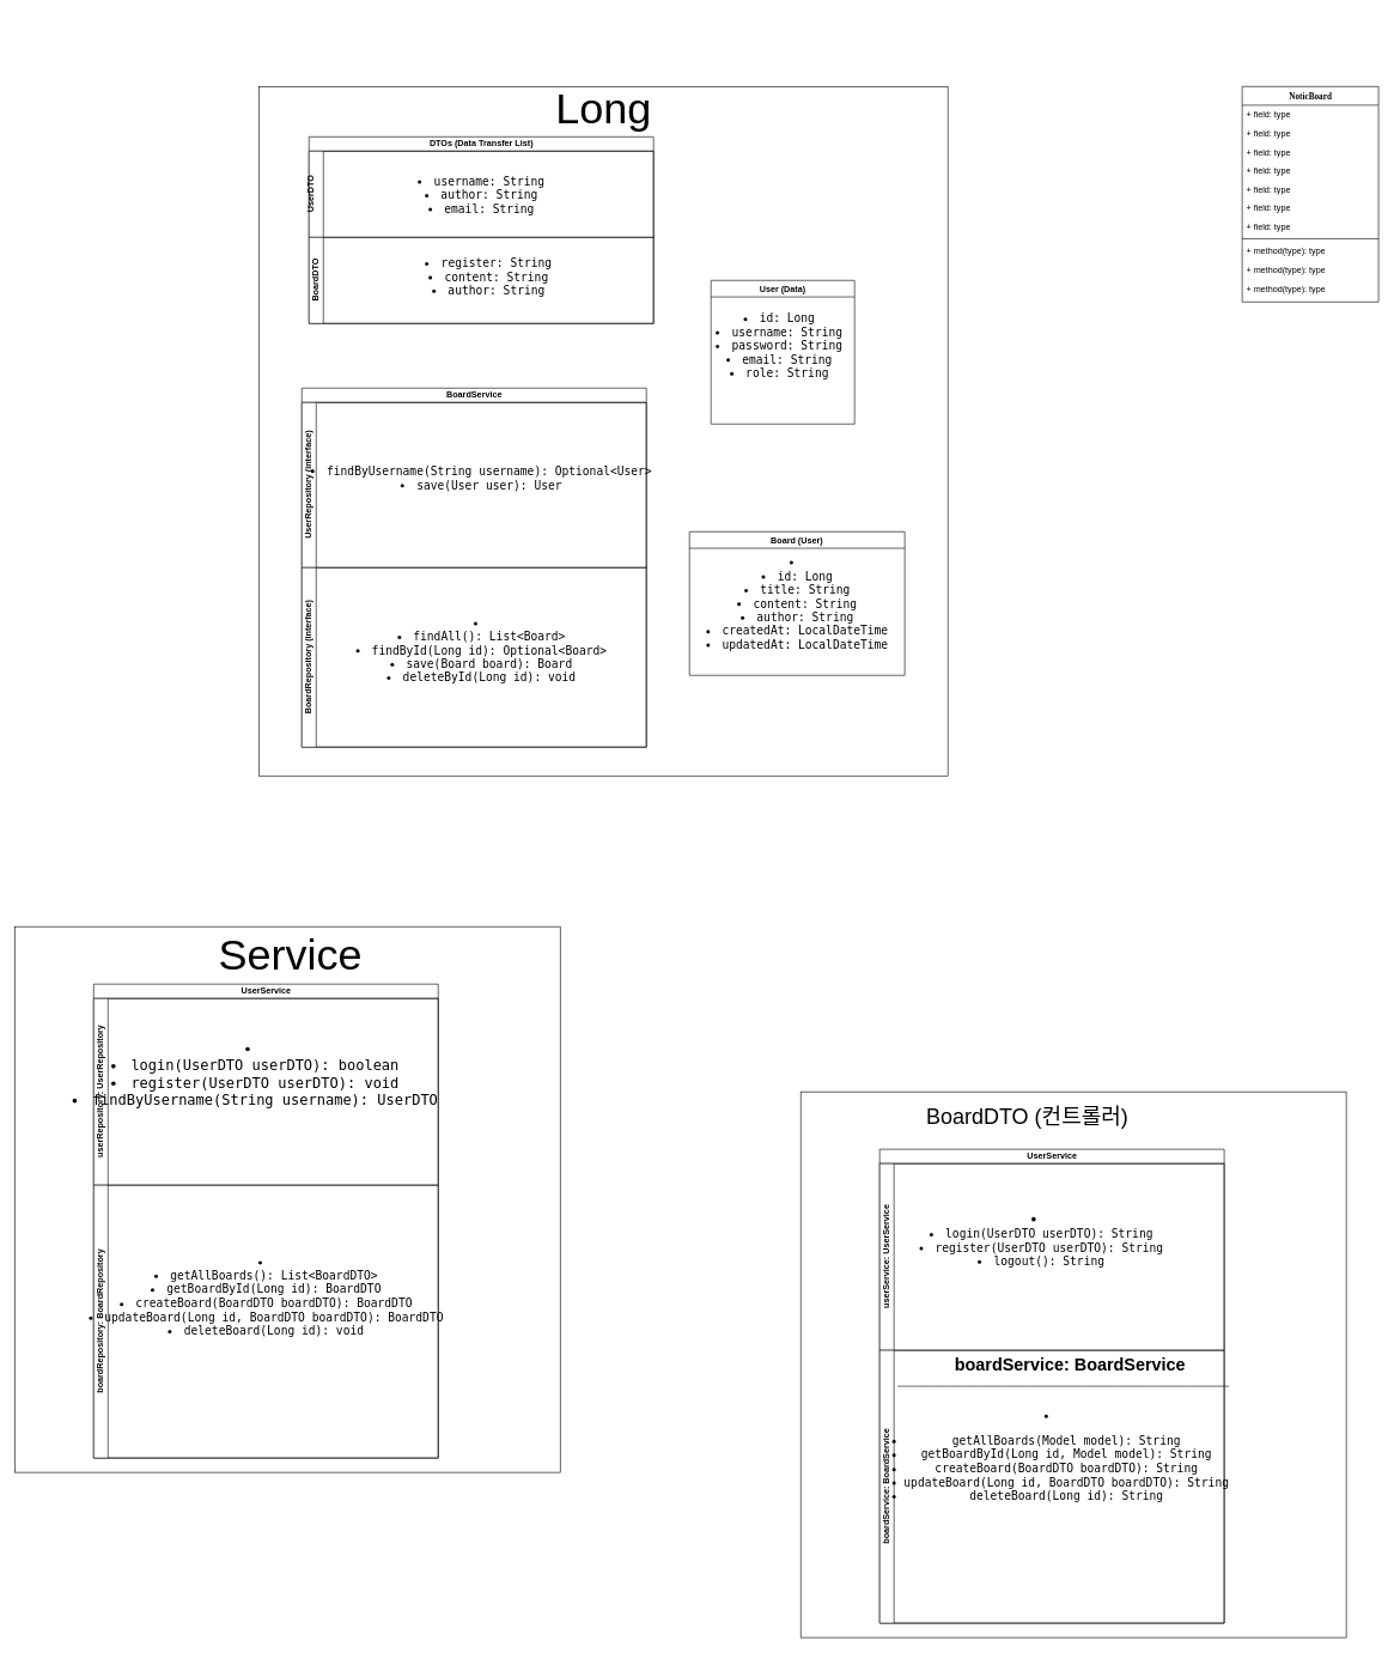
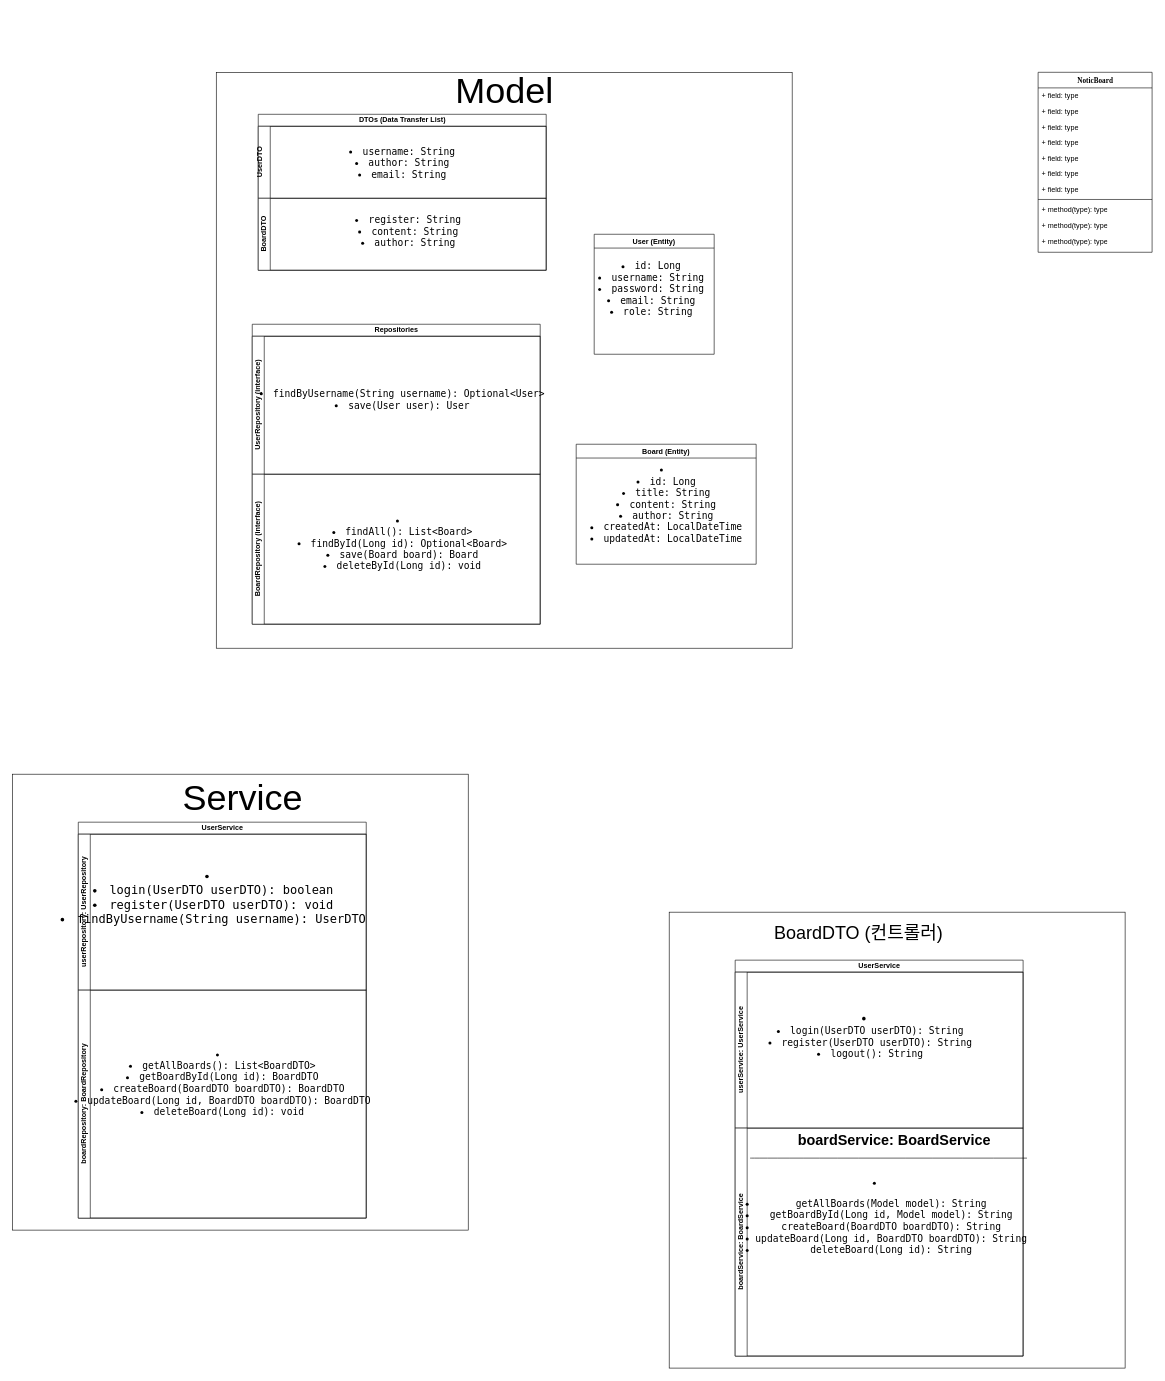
  <mxCell id="0" />
  <mxCell id="1" parent="0" />
  <mxCell id="2" value="NoticBoard" style="swimlane;html=1;fontStyle=1;align=center;verticalAlign=top;childLayout=stackLayout;horizontal=1;startSize=26;horizontalStack=0;resizeParent=1;resizeLast=0;collapsible=1;marginBottom=0;swimlaneFillColor=#ffffff;rounded=0;shadow=0;comic=0;labelBackgroundColor=none;strokeWidth=1;fillColor=none;fontFamily=Verdana;fontSize=12" parent="1" vertex="1"><mxGeometry x="1730" y="120" width="190" height="300" as="geometry" /></mxCell>
  <mxCell id="3" value="+ field: type" style="text;html=1;strokeColor=none;fillColor=none;align=left;verticalAlign=top;spacingLeft=4;spacingRight=4;whiteSpace=wrap;overflow=hidden;rotatable=0;points=[[0,0.5],[1,0.5]];portConstraint=eastwest;" parent="2" vertex="1"><mxGeometry y="26" width="190" height="26" as="geometry" /></mxCell>
  <mxCell id="4" value="+ field: type" style="text;html=1;strokeColor=none;fillColor=none;align=left;verticalAlign=top;spacingLeft=4;spacingRight=4;whiteSpace=wrap;overflow=hidden;rotatable=0;points=[[0,0.5],[1,0.5]];portConstraint=eastwest;" parent="2" vertex="1"><mxGeometry y="52" width="190" height="26" as="geometry" /></mxCell>
  <mxCell id="5" value="+ field: type" style="text;html=1;strokeColor=none;fillColor=none;align=left;verticalAlign=top;spacingLeft=4;spacingRight=4;whiteSpace=wrap;overflow=hidden;rotatable=0;points=[[0,0.5],[1,0.5]];portConstraint=eastwest;" parent="2" vertex="1"><mxGeometry y="78" width="190" height="26" as="geometry" /></mxCell>
  <mxCell id="6" value="+ field: type" style="text;html=1;strokeColor=none;fillColor=none;align=left;verticalAlign=top;spacingLeft=4;spacingRight=4;whiteSpace=wrap;overflow=hidden;rotatable=0;points=[[0,0.5],[1,0.5]];portConstraint=eastwest;" parent="2" vertex="1"><mxGeometry y="104" width="190" height="26" as="geometry" /></mxCell>
  <mxCell id="7" value="+ field: type" style="text;html=1;strokeColor=none;fillColor=none;align=left;verticalAlign=top;spacingLeft=4;spacingRight=4;whiteSpace=wrap;overflow=hidden;rotatable=0;points=[[0,0.5],[1,0.5]];portConstraint=eastwest;" parent="2" vertex="1"><mxGeometry y="130" width="190" height="26" as="geometry" /></mxCell>
  <mxCell id="8" value="+ field: type" style="text;html=1;strokeColor=none;fillColor=none;align=left;verticalAlign=top;spacingLeft=4;spacingRight=4;whiteSpace=wrap;overflow=hidden;rotatable=0;points=[[0,0.5],[1,0.5]];portConstraint=eastwest;" parent="2" vertex="1"><mxGeometry y="156" width="190" height="26" as="geometry" /></mxCell>
  <mxCell id="9" value="+ field: type" style="text;html=1;strokeColor=none;fillColor=none;align=left;verticalAlign=top;spacingLeft=4;spacingRight=4;whiteSpace=wrap;overflow=hidden;rotatable=0;points=[[0,0.5],[1,0.5]];portConstraint=eastwest;" parent="2" vertex="1"><mxGeometry y="182" width="190" height="26" as="geometry" /></mxCell>
  <mxCell id="10" value="" style="line;html=1;strokeWidth=1;fillColor=none;align=left;verticalAlign=middle;spacingTop=-1;spacingLeft=3;spacingRight=3;rotatable=0;labelPosition=right;points=[];portConstraint=eastwest;" parent="2" vertex="1"><mxGeometry y="208" width="190" height="8" as="geometry" /></mxCell>
  <mxCell id="11" value="+ method(type): type" style="text;html=1;strokeColor=none;fillColor=none;align=left;verticalAlign=top;spacingLeft=4;spacingRight=4;whiteSpace=wrap;overflow=hidden;rotatable=0;points=[[0,0.5],[1,0.5]];portConstraint=eastwest;" parent="2" vertex="1"><mxGeometry y="216" width="190" height="26" as="geometry" /></mxCell>
  <mxCell id="12" value="+ method(type): type" style="text;html=1;strokeColor=none;fillColor=none;align=left;verticalAlign=top;spacingLeft=4;spacingRight=4;whiteSpace=wrap;overflow=hidden;rotatable=0;points=[[0,0.5],[1,0.5]];portConstraint=eastwest;" parent="2" vertex="1"><mxGeometry y="242" width="190" height="26" as="geometry" /></mxCell>
  <mxCell id="13" value="+ method(type): type" style="text;html=1;strokeColor=none;fillColor=none;align=left;verticalAlign=top;spacingLeft=4;spacingRight=4;whiteSpace=wrap;overflow=hidden;rotatable=0;points=[[0,0.5],[1,0.5]];portConstraint=eastwest;" parent="2" vertex="1"><mxGeometry y="268" width="190" height="26" as="geometry" /></mxCell>
  <mxCell id="14" value="" style="group" vertex="1" connectable="0" parent="1"><mxGeometry x="360" y="120" width="960" height="960" as="geometry" /></mxCell>
  <mxCell id="15" value="" style="whiteSpace=wrap;html=1;aspect=fixed;" vertex="1" parent="14"><mxGeometry width="960" height="960" as="geometry" /></mxCell>
- <mxCell id="16" value="User (Data)" style="swimlane;" vertex="1" parent="14"><mxGeometry x="630" y="270" width="200" height="200" as="geometry" /></mxCell>
+ <mxCell id="16" value="User (Entity)" style="swimlane;" vertex="1" parent="14"><mxGeometry x="630" y="270" width="200" height="200" as="geometry" /></mxCell>
  <mxCell id="17" value="&lt;li&gt;&lt;code&gt;id: Long&lt;/code&gt;&lt;/li&gt;&lt;li&gt;&lt;code&gt;username: String&lt;/code&gt;&lt;/li&gt;&lt;li&gt;&lt;code&gt;password: String&lt;/code&gt;&lt;/li&gt;&lt;li&gt;&lt;code&gt;email: String&lt;/code&gt;&lt;/li&gt;&lt;li&gt;&lt;code&gt;role: String&lt;/code&gt;&lt;/li&gt;" style="text;html=1;align=center;verticalAlign=middle;resizable=0;points=[];autosize=1;strokeColor=none;fillColor=none;fontSize=16;" vertex="1" parent="16"><mxGeometry x="10" y="36" width="170" height="110" as="geometry" /></mxCell>
- <mxCell id="18" value="Board (User)" style="swimlane;" vertex="1" parent="14"><mxGeometry x="600" y="620" width="300" height="200" as="geometry" /></mxCell>
+ <mxCell id="18" value="Board (Entity)" style="swimlane;" vertex="1" parent="14"><mxGeometry x="600" y="620" width="300" height="200" as="geometry" /></mxCell>
  <mxCell id="19" value="&lt;li&gt;&lt;/li&gt;&lt;li&gt;&lt;code&gt;id: Long&lt;/code&gt;&lt;/li&gt;&lt;li&gt;&lt;code&gt;title: String&lt;/code&gt;&lt;/li&gt;&lt;li&gt;&lt;code&gt;content: String&lt;/code&gt;&lt;/li&gt;&lt;li&gt;&lt;code&gt;author: String&lt;/code&gt;&lt;/li&gt;&lt;li&gt;&lt;code&gt;createdAt: LocalDateTime&lt;/code&gt;&lt;/li&gt;&lt;li&gt;&lt;code&gt;updatedAt: LocalDateTime&lt;/code&gt;&lt;/li&gt;" style="text;html=1;align=center;verticalAlign=middle;resizable=0;points=[];autosize=1;strokeColor=none;fillColor=none;fontSize=16;" vertex="1" parent="18"><mxGeometry x="30" y="25" width="240" height="150" as="geometry" /></mxCell>
  <mxCell id="20" value="&lt;strong&gt;DTOs&lt;/strong&gt; (Data Transfer List)" style="swimlane;childLayout=stackLayout;resizeParent=1;resizeParentMax=0;horizontal=1;startSize=20;horizontalStack=0;html=1;" vertex="1" parent="14"><mxGeometry x="70" y="70" width="480" height="260" as="geometry" /></mxCell>
  <mxCell id="21" value="&#10;UserDTO&#10;&#10;" style="swimlane;startSize=20;horizontal=0;html=1;" vertex="1" parent="20"><mxGeometry y="20" width="480" height="120" as="geometry" /></mxCell>
  <mxCell id="22" value="&lt;li&gt;&lt;code&gt;username: String&lt;/code&gt;&lt;/li&gt;&lt;li&gt;&lt;code&gt;author: String&lt;/code&gt;&lt;/li&gt;&lt;li&gt;&lt;code&gt;email: String&lt;/code&gt;&lt;/li&gt;" style="text;html=1;align=center;verticalAlign=middle;resizable=0;points=[];autosize=1;strokeColor=none;fillColor=none;fontSize=16;" vertex="1" parent="21"><mxGeometry x="155" y="26" width="170" height="70" as="geometry" /></mxCell>
  <mxCell id="23" value="BoardDTO" style="swimlane;startSize=20;horizontal=0;html=1;" vertex="1" parent="20"><mxGeometry y="140" width="480" height="120" as="geometry" /></mxCell>
  <mxCell id="24" value="&lt;li&gt;&lt;code&gt;register: String&lt;/code&gt;&lt;/li&gt;&lt;li&gt;&lt;code&gt;content: String&lt;/code&gt;&lt;/li&gt;&lt;li&gt;&lt;code&gt;author: String&lt;/code&gt;&lt;/li&gt;" style="text;html=1;align=center;verticalAlign=middle;resizable=0;points=[];autosize=1;strokeColor=none;fillColor=none;fontSize=16;" vertex="1" parent="23"><mxGeometry x="170" y="20" width="160" height="70" as="geometry" /></mxCell>
- <mxCell id="25" value="BoardService" style="swimlane;childLayout=stackLayout;resizeParent=1;resizeParentMax=0;horizontal=1;startSize=20;horizontalStack=0;html=1;" vertex="1" parent="14"><mxGeometry x="60" y="420" width="480" height="500" as="geometry" /></mxCell>
+ <mxCell id="25" value="Repositories" style="swimlane;childLayout=stackLayout;resizeParent=1;resizeParentMax=0;horizontal=1;startSize=20;horizontalStack=0;html=1;" vertex="1" parent="14"><mxGeometry x="60" y="420" width="480" height="500" as="geometry" /></mxCell>
  <mxCell id="26" value="&lt;strong&gt;UserRepository&lt;/strong&gt; (interface)" style="swimlane;startSize=20;horizontal=0;html=1;" vertex="1" parent="25"><mxGeometry y="20" width="480" height="230" as="geometry" /></mxCell>
  <mxCell id="27" value="&lt;li&gt;&lt;code&gt;findByUsername(String username): Optional&amp;lt;User&amp;gt;&lt;/code&gt;&lt;/li&gt;&lt;li&gt;&lt;code&gt;save(User user): User&lt;/code&gt;&lt;/li&gt;" style="text;html=1;align=center;verticalAlign=middle;resizable=0;points=[];autosize=1;strokeColor=none;fillColor=none;fontSize=16;" vertex="1" parent="26"><mxGeometry x="40" y="80" width="420" height="50" as="geometry" /></mxCell>
  <mxCell id="28" value="&lt;strong&gt;BoardRepository&lt;/strong&gt; (interface)" style="swimlane;startSize=20;horizontal=0;html=1;" vertex="1" parent="25"><mxGeometry y="250" width="480" height="250" as="geometry" /></mxCell>
  <mxCell id="29" value="&lt;li&gt;&lt;/li&gt;&lt;li&gt;&lt;code&gt;findAll(): List&amp;lt;Board&amp;gt;&lt;/code&gt;&lt;/li&gt;&lt;li&gt;&lt;code&gt;findById(Long id): Optional&amp;lt;Board&amp;gt;&lt;/code&gt;&lt;/li&gt;&lt;li&gt;&lt;code&gt;save(Board board): Board&lt;/code&gt;&lt;/li&gt;&lt;li&gt;&lt;code&gt;deleteById(Long id): void&lt;/code&gt;&lt;/li&gt;" style="text;html=1;align=center;verticalAlign=middle;resizable=0;points=[];autosize=1;strokeColor=none;fillColor=none;fontSize=16;" vertex="1" parent="28"><mxGeometry x="90" y="60" width="320" height="110" as="geometry" /></mxCell>
- <mxCell id="30" value="&lt;font style=&quot;font-size: 60px;&quot;&gt;Long&lt;/font&gt;" style="text;html=1;align=center;verticalAlign=middle;whiteSpace=wrap;rounded=0;fontSize=16;" vertex="1" parent="14"><mxGeometry x="297.5" y="-100" width="365" height="260" as="geometry" /></mxCell>
+ <mxCell id="30" value="&lt;font style=&quot;font-size: 60px;&quot;&gt;Model&lt;/font&gt;" style="text;html=1;align=center;verticalAlign=middle;whiteSpace=wrap;rounded=0;fontSize=16;" vertex="1" parent="14"><mxGeometry x="297.5" y="-100" width="365" height="260" as="geometry" /></mxCell>
  <mxCell id="31" value="" style="group" vertex="1" connectable="0" parent="1"><mxGeometry x="20" y="1290" width="760" height="760" as="geometry" /></mxCell>
  <mxCell id="32" value="" style="whiteSpace=wrap;html=1;aspect=fixed;" vertex="1" parent="31"><mxGeometry width="760" height="760" as="geometry" /></mxCell>
  <mxCell id="33" value="&lt;strong&gt;UserService&lt;/strong&gt;" style="swimlane;childLayout=stackLayout;resizeParent=1;resizeParentMax=0;horizontal=1;startSize=20;horizontalStack=0;html=1;" vertex="1" parent="31"><mxGeometry x="110" y="80" width="480" height="660" as="geometry" /></mxCell>
  <mxCell id="34" value="userRepository: UserRepository" style="swimlane;startSize=20;horizontal=0;html=1;" vertex="1" parent="33"><mxGeometry y="20" width="480" height="260" as="geometry" /></mxCell>
  <mxCell id="35" value="&lt;li style=&quot;font-size: 20px;&quot;&gt;&lt;/li&gt;&lt;li style=&quot;font-size: 20px;&quot;&gt;&lt;code&gt;&lt;font style=&quot;font-size: 20px;&quot;&gt;login(UserDTO userDTO): boolean&lt;/font&gt;&lt;/code&gt;&lt;/li&gt;&lt;li style=&quot;font-size: 20px;&quot;&gt;&lt;code&gt;&lt;font style=&quot;font-size: 20px;&quot;&gt;register(UserDTO userDTO): void&lt;/font&gt;&lt;/code&gt;&lt;/li&gt;&lt;li style=&quot;font-size: 20px;&quot;&gt;&lt;code&gt;&lt;font style=&quot;font-size: 20px;&quot;&gt;findByUsername(String username): UserDTO&lt;/font&gt;&lt;/code&gt;&lt;/li&gt;" style="text;html=1;align=center;verticalAlign=middle;resizable=0;points=[];autosize=1;strokeColor=none;fillColor=none;fontSize=16;" vertex="1" parent="34"><mxGeometry y="50" width="450" height="110" as="geometry" /></mxCell>
  <mxCell id="36" value="boardRepository: BoardRepository" style="swimlane;startSize=20;horizontal=0;html=1;" vertex="1" parent="33"><mxGeometry y="280" width="480" height="380" as="geometry" /></mxCell>
  <mxCell id="37" value="&lt;li&gt;&lt;/li&gt;&lt;li&gt;&lt;code&gt;getAllBoards(): List&amp;lt;BoardDTO&amp;gt;&lt;/code&gt;&lt;/li&gt;&lt;li&gt;&lt;code&gt;getBoardById(Long id): BoardDTO&lt;/code&gt;&lt;/li&gt;&lt;li&gt;&lt;code&gt;createBoard(BoardDTO boardDTO): BoardDTO&lt;/code&gt;&lt;/li&gt;&lt;li&gt;&lt;code&gt;updateBoard(Long id, BoardDTO boardDTO): BoardDTO&lt;/code&gt;&lt;/li&gt;&lt;li&gt;&lt;code&gt;deleteBoard(Long id): void&lt;/code&gt;&lt;/li&gt;" style="text;html=1;align=center;verticalAlign=middle;resizable=0;points=[];autosize=1;strokeColor=none;fillColor=none;fontSize=16;" vertex="1" parent="36"><mxGeometry x="20" y="90" width="440" height="130" as="geometry" /></mxCell>
  <mxCell id="38" value="&lt;span style=&quot;font-size: 60px;&quot;&gt;Service&amp;nbsp;&lt;/span&gt;" style="text;html=1;align=center;verticalAlign=middle;whiteSpace=wrap;rounded=0;fontSize=16;" vertex="1" parent="31"><mxGeometry x="210" y="-90" width="365" height="260" as="geometry" /></mxCell>
  <mxCell id="39" value="" style="whiteSpace=wrap;html=1;aspect=fixed;" vertex="1" parent="1"><mxGeometry x="1115" y="1520" width="760" height="760" as="geometry" /></mxCell>
  <mxCell id="40" value="&lt;strong&gt;UserService&lt;/strong&gt;" style="swimlane;childLayout=stackLayout;resizeParent=1;resizeParentMax=0;horizontal=1;startSize=20;horizontalStack=0;html=1;" vertex="1" parent="1"><mxGeometry x="1225" y="1600" width="480" height="660" as="geometry" /></mxCell>
  <mxCell id="41" value="userService: UserService" style="swimlane;startSize=20;horizontal=0;html=1;" vertex="1" parent="40"><mxGeometry y="20" width="480" height="260" as="geometry" /></mxCell>
  <mxCell id="42" value="&lt;li style=&quot;font-size: 20px;&quot;&gt;&lt;/li&gt;&lt;li&gt;&lt;code&gt;login(UserDTO userDTO): String&lt;/code&gt;&lt;/li&gt;&lt;li&gt;&lt;code&gt;register(UserDTO userDTO): String&lt;/code&gt;&lt;/li&gt;&lt;li&gt;&lt;code&gt;logout(): String&lt;/code&gt;&lt;/li&gt;" style="text;html=1;align=center;verticalAlign=middle;resizable=0;points=[];autosize=1;strokeColor=none;fillColor=none;fontSize=16;" vertex="1" parent="41"><mxGeometry x="70" y="55" width="310" height="100" as="geometry" /></mxCell>
  <mxCell id="43" value="boardService: BoardService" style="swimlane;startSize=20;horizontal=0;html=1;" vertex="1" parent="40"><mxGeometry y="280" width="480" height="380" as="geometry" /></mxCell>
  <mxCell id="44" value="&lt;li&gt;&lt;ul&gt;&lt;li&gt;&lt;code&gt;getAllBoards(Model model): String&lt;/code&gt;&lt;/li&gt;&lt;li&gt;&lt;code&gt;getBoardById(Long id, Model model): String&lt;/code&gt;&lt;/li&gt;&lt;li&gt;&lt;code&gt;createBoard(BoardDTO boardDTO): String&lt;/code&gt;&lt;/li&gt;&lt;li&gt;&lt;code&gt;updateBoard(Long id, BoardDTO boardDTO): String&lt;/code&gt;&lt;/li&gt;&lt;li&gt;&lt;code&gt;deleteBoard(Long id): String&lt;/code&gt;&lt;/li&gt;&lt;/ul&gt;&lt;/li&gt;" style="text;html=1;align=center;verticalAlign=middle;resizable=0;points=[];autosize=1;strokeColor=none;fillColor=none;fontSize=16;" vertex="1" parent="43"><mxGeometry x="20" y="75" width="440" height="160" as="geometry" /></mxCell>
  <mxCell id="45" value="&lt;font style=&quot;font-size: 30px;&quot;&gt;BoardDTO (컨트롤러)&amp;nbsp;&lt;/font&gt;" style="text;html=1;align=center;verticalAlign=middle;whiteSpace=wrap;rounded=0;fontSize=16;" vertex="1" parent="1"><mxGeometry x="1130" y="1420" width="610" height="270" as="geometry" /></mxCell>
  <mxCell id="46" value="boardService: BoardService" style="text;strokeColor=none;fillColor=none;html=1;fontSize=24;fontStyle=1;verticalAlign=middle;align=center;" vertex="1" parent="1"><mxGeometry x="1440" y="1880" width="100" height="40" as="geometry" /></mxCell>
  <mxCell id="47" value="" style="endArrow=none;html=1;rounded=0;fontSize=12;startSize=8;endSize=8;curved=1;" edge="1" parent="1"><mxGeometry width="50" height="50" relative="1" as="geometry"><mxPoint x="1250" y="1930" as="sourcePoint" /><mxPoint x="1711.403" y="1930" as="targetPoint" /></mxGeometry></mxCell>
